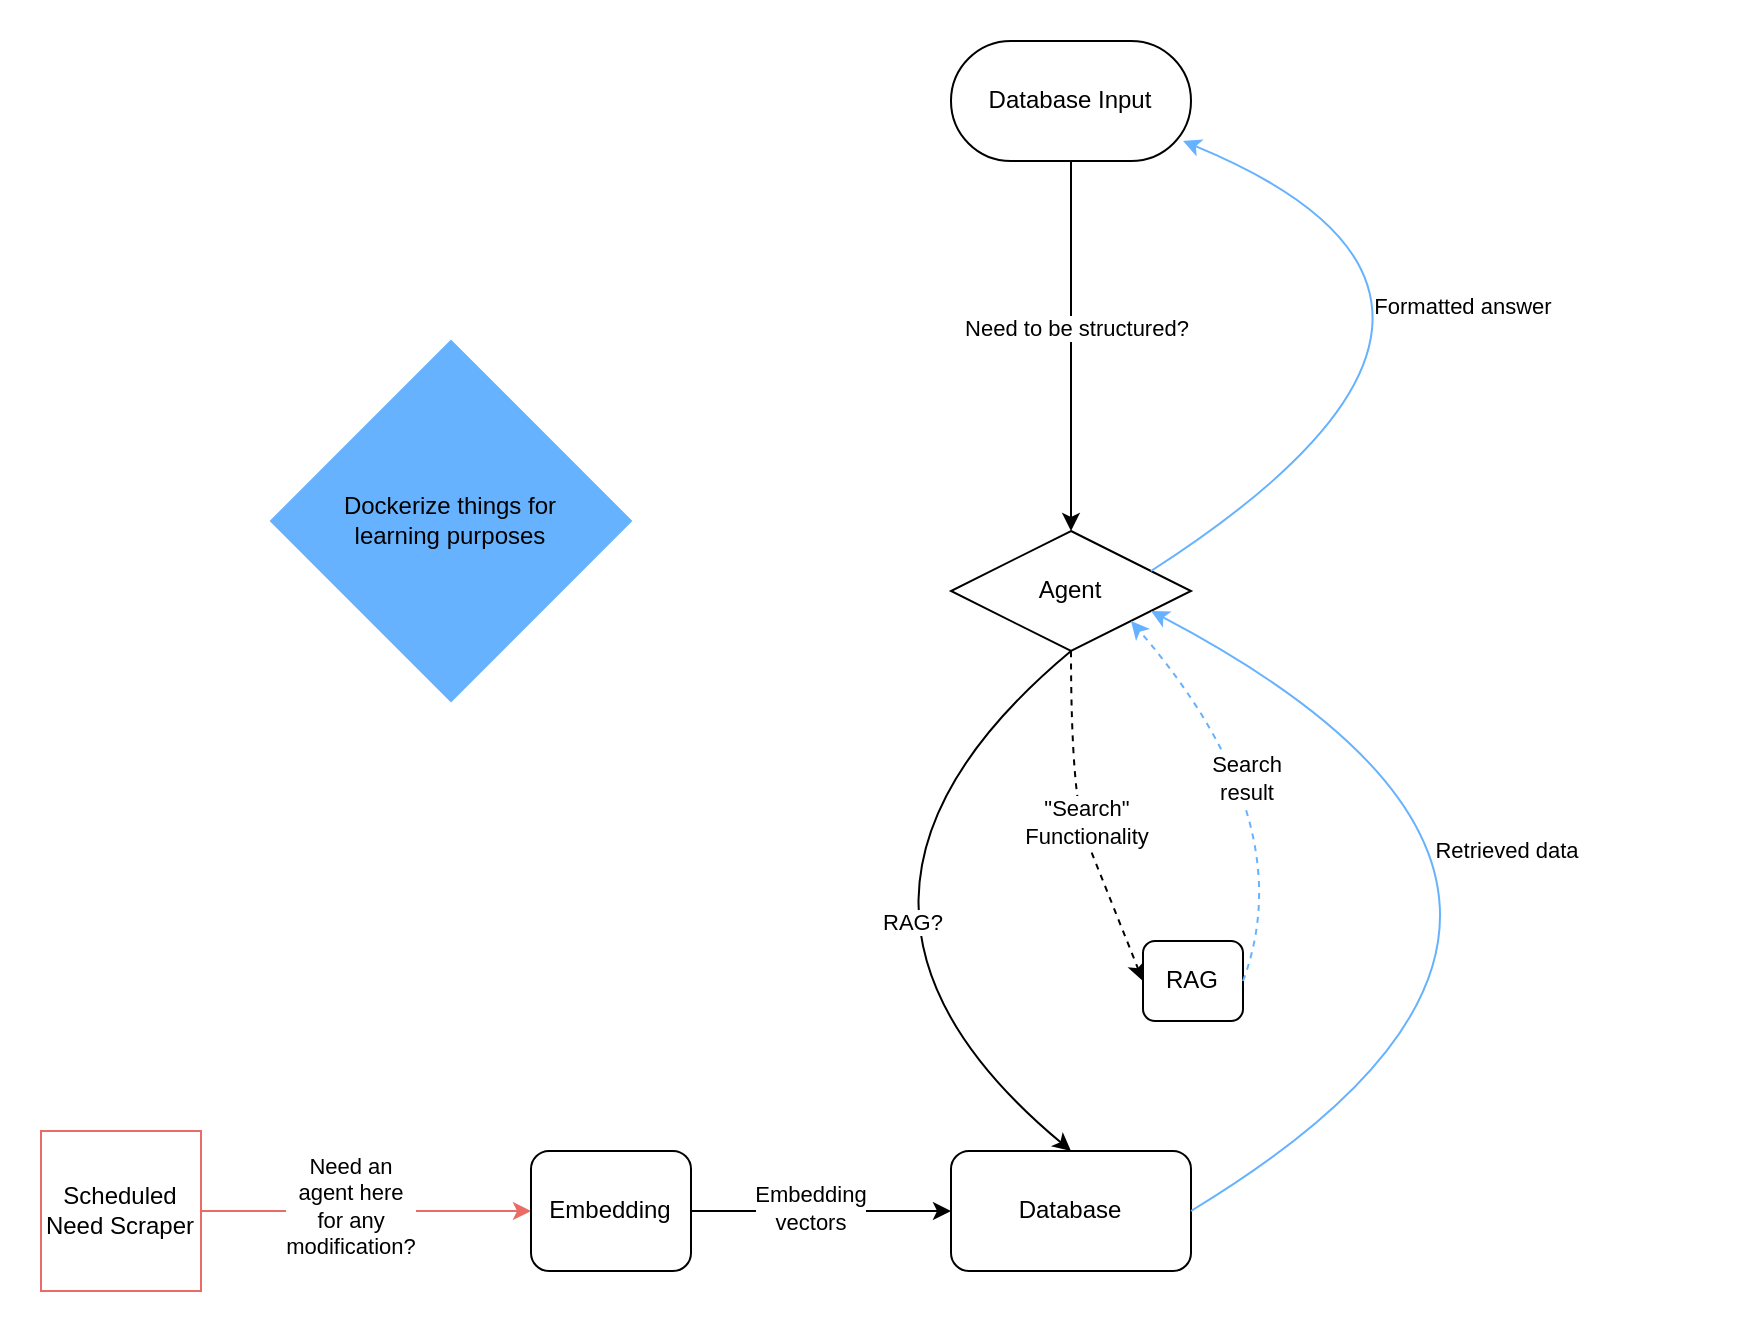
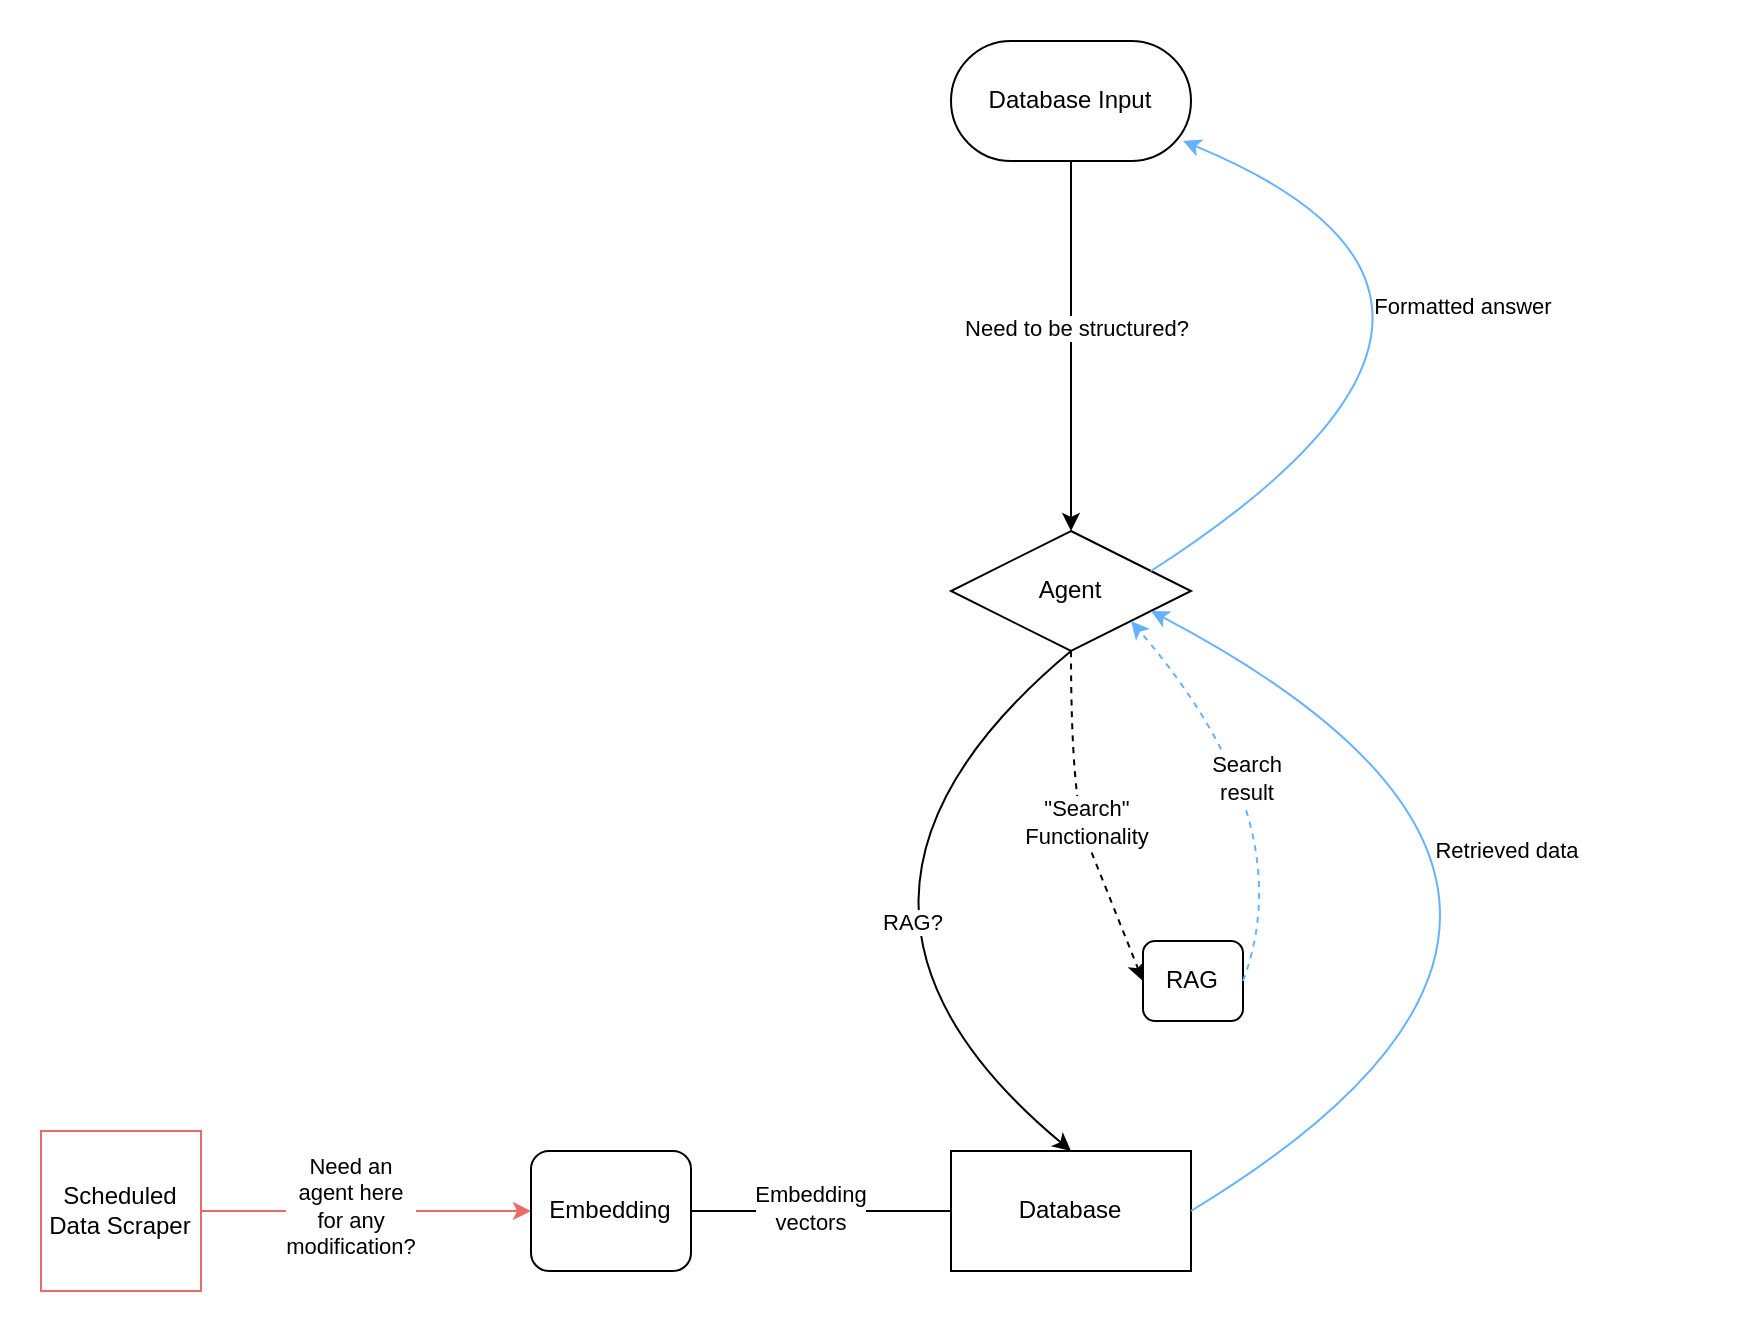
  <mxCell id="0" />
  <mxCell id="1" parent="0" />
  <mxCell id="2" value="Database Input" style="rounded=1;whiteSpace=wrap;html=1;arcSize=50;" parent="1" vertex="1"><mxGeometry x="475" width="120" height="60" as="geometry" y="20" /></mxCell>
  <mxCell id="3" value="" style="endArrow=classic;html=1;rounded=0;exitX=0.5;exitY=1;exitDx=0;exitDy=0;entryX=0.5;entryY=0;entryDx=0;entryDy=0;" edge="1" parent="1" source="2" target="5"><mxGeometry width="50" height="50" relative="1" as="geometry"><mxPoint x="531" y="80" as="sourcePoint" /><mxPoint x="535" y="110" as="targetPoint" /></mxGeometry></mxCell>
  <mxCell id="4" value="Need to be structured?" style="edgeLabel;html=1;align=center;verticalAlign=middle;resizable=0;points=[];" vertex="1" connectable="0" parent="3"><mxGeometry x="-0.107" y="2" relative="1" as="geometry"><mxPoint as="offset" /></mxGeometry></mxCell>
  <mxCell id="5" value="Agent" style="rhombus;whiteSpace=wrap;html=1;" vertex="1" parent="1"><mxGeometry x="475" y="265" width="120" height="60" as="geometry" /></mxCell>
- <mxCell id="6" value="Database" style="rounded=1;whiteSpace=wrap;html=1;" vertex="1" parent="1"><mxGeometry x="475" y="575" width="120" height="60" as="geometry" /></mxCell>
+ <mxCell id="6" value="Database" style="whiteSpace=wrap;html=1;rounded=0;" vertex="1" parent="1"><mxGeometry x="475" y="575" width="120" height="60" as="geometry" /></mxCell>
  <mxCell id="7" value="" style="curved=1;endArrow=classic;html=1;rounded=0;entryX=1;entryY=0.75;entryDx=0;entryDy=0;exitX=1;exitY=0.5;exitDx=0;exitDy=0;fillColor=#66B2FF;strokeColor=#66B2FF;" edge="1" parent="1" source="6" target="5"><mxGeometry width="50" height="50" relative="1" as="geometry"><mxPoint x="621" y="380" as="sourcePoint" /><mxPoint x="621" y="250" as="targetPoint" /><Array as="points"><mxPoint x="851" y="450" /></Array></mxGeometry></mxCell>
  <mxCell id="8" value="Retrieved data" style="edgeLabel;html=1;align=center;verticalAlign=middle;resizable=0;points=[];" vertex="1" connectable="0" parent="7"><mxGeometry x="0.302" y="23" relative="1" as="geometry"><mxPoint as="offset" /></mxGeometry></mxCell>
  <mxCell id="9" value="" style="curved=1;endArrow=classic;html=1;rounded=0;entryX=0.967;entryY=0.833;entryDx=0;entryDy=0;exitX=1;exitY=0.25;exitDx=0;exitDy=0;entryPerimeter=0;strokeColor=#66B2FF;" edge="1" parent="1" source="5" target="2"><mxGeometry width="50" height="50" relative="1" as="geometry"><mxPoint x="631" y="225" as="sourcePoint" /><mxPoint x="631" y="80" as="targetPoint" /><Array as="points"><mxPoint x="785" y="150" /></Array></mxGeometry></mxCell>
  <mxCell id="10" value="Formatted answer" style="edgeLabel;html=1;align=center;verticalAlign=middle;resizable=0;points=[];" vertex="1" connectable="0" parent="9"><mxGeometry x="0.302" y="23" relative="1" as="geometry"><mxPoint as="offset" /></mxGeometry></mxCell>
- <mxCell id="11" value="Scheduled Need Scraper" style="whiteSpace=wrap;html=1;aspect=fixed;strokeColor=#EA6B66;" vertex="1" parent="1"><mxGeometry x="20" y="565" width="80" height="80" as="geometry" /></mxCell>
+ <mxCell id="11" value="Scheduled Data Scraper" style="whiteSpace=wrap;html=1;aspect=fixed;strokeColor=#EA6B66;" vertex="1" parent="1"><mxGeometry x="20" y="565" width="80" height="80" as="geometry" /></mxCell>
  <mxCell id="12" value="" style="endArrow=classic;html=1;rounded=0;exitX=1;exitY=0.5;exitDx=0;exitDy=0;entryX=0;entryY=0.5;entryDx=0;entryDy=0;strokeColor=#EA6B66;" edge="1" parent="1" source="11" target="24"><mxGeometry width="50" height="50" relative="1" as="geometry"><mxPoint x="105" y="320" as="sourcePoint" /><mxPoint x="155" y="270" as="targetPoint" /></mxGeometry></mxCell>
  <mxCell id="13" value="Need an&lt;div&gt;agent here&lt;/div&gt;&lt;div&gt;for any&lt;/div&gt;&lt;div&gt;modification?&lt;/div&gt;" style="edgeLabel;html=1;align=center;verticalAlign=middle;resizable=0;points=[];" vertex="1" connectable="0" parent="12"><mxGeometry x="-0.1" y="3" relative="1" as="geometry"><mxPoint as="offset" /></mxGeometry></mxCell>
- <mxCell id="14" value="Dockerize things for&lt;div&gt;learning purposes&lt;/div&gt;" style="rhombus;whiteSpace=wrap;html=1;strokeColor=#66B2FF;fillColor=#66B2FF;" vertex="1" parent="1"><mxGeometry x="135" y="170" width="180" height="180" as="geometry" /></mxCell>
  <mxCell id="15" value="" style="curved=1;endArrow=classic;html=1;rounded=0;entryX=0.5;entryY=0;entryDx=0;entryDy=0;exitX=0.5;exitY=1;exitDx=0;exitDy=0;" edge="1" parent="1" source="5" target="6"><mxGeometry width="50" height="50" relative="1" as="geometry"><mxPoint x="205" y="460" as="sourcePoint" /><mxPoint x="255" y="410" as="targetPoint" /><Array as="points"><mxPoint x="385" y="450" /></Array></mxGeometry></mxCell>
  <mxCell id="16" value="RAG?" style="edgeLabel;html=1;align=center;verticalAlign=middle;resizable=0;points=[];" vertex="1" connectable="0" parent="15"><mxGeometry x="-0.24" y="42" relative="1" as="geometry"><mxPoint x="7" y="8" as="offset" /></mxGeometry></mxCell>
  <mxCell id="17" value="" style="curved=1;endArrow=classic;html=1;rounded=0;exitX=0.5;exitY=1;exitDx=0;exitDy=0;entryX=0;entryY=0.5;entryDx=0;entryDy=0;dashed=1;" edge="1" parent="1" source="5" target="19"><mxGeometry width="50" height="50" relative="1" as="geometry"><mxPoint x="545" y="335" as="sourcePoint" /><mxPoint x="591" y="470" as="targetPoint" /><Array as="points"><mxPoint x="535" y="400" /><mxPoint x="551" y="440" /></Array></mxGeometry></mxCell>
  <mxCell id="18" value="&quot;Search&quot;&lt;div&gt;Functionality&lt;/div&gt;" style="edgeLabel;html=1;align=center;verticalAlign=middle;resizable=0;points=[];" vertex="1" connectable="0" parent="17"><mxGeometry x="0.029" y="3" relative="1" as="geometry"><mxPoint as="offset" /></mxGeometry></mxCell>
  <mxCell id="19" value="RAG" style="rounded=1;whiteSpace=wrap;html=1;" vertex="1" parent="1"><mxGeometry x="571" y="470" width="50" height="40" as="geometry" /></mxCell>
  <mxCell id="20" value="" style="curved=1;endArrow=classic;html=1;rounded=0;exitX=1;exitY=0.5;exitDx=0;exitDy=0;fillColor=#66B2FF;strokeColor=#66B2FF;entryX=1;entryY=1;entryDx=0;entryDy=0;dashed=1;" edge="1" parent="1" source="19" target="5"><mxGeometry width="50" height="50" relative="1" as="geometry"><mxPoint x="605" y="615" as="sourcePoint" /><mxPoint x="621" y="380" as="targetPoint" /><Array as="points"><mxPoint x="651" y="410" /></Array></mxGeometry></mxCell>
  <mxCell id="21" value="Search&lt;div&gt;result&lt;/div&gt;" style="edgeLabel;html=1;align=center;verticalAlign=middle;resizable=0;points=[];" vertex="1" connectable="0" parent="20"><mxGeometry x="0.302" y="23" relative="1" as="geometry"><mxPoint x="25" y="6" as="offset" /></mxGeometry></mxCell>
- <mxCell id="22" style="edgeStyle=orthogonalEdgeStyle;rounded=0;orthogonalLoop=1;jettySize=auto;html=1;exitX=1;exitY=0.5;exitDx=0;exitDy=0;entryX=0;entryY=0.5;entryDx=0;entryDy=0;" edge="1" parent="1" source="24" target="6"><mxGeometry relative="1" as="geometry" /></mxCell>
+ <mxCell id="22" style="edgeStyle=orthogonalEdgeStyle;rounded=0;orthogonalLoop=1;jettySize=auto;html=1;exitX=1;exitY=0.5;exitDx=0;exitDy=0;entryX=0;entryY=0.5;entryDx=0;entryDy=0;endArrow=none;" edge="1" parent="1" source="24" target="6"><mxGeometry relative="1" as="geometry" /></mxCell>
  <mxCell id="23" value="Embedding&lt;div&gt;vectors&lt;/div&gt;" style="edgeLabel;html=1;align=center;verticalAlign=middle;resizable=0;points=[];" vertex="1" connectable="0" parent="22"><mxGeometry x="-0.097" y="2" relative="1" as="geometry"><mxPoint as="offset" /></mxGeometry></mxCell>
  <mxCell id="24" value="Embedding" style="rounded=1;whiteSpace=wrap;html=1;" vertex="1" parent="1"><mxGeometry x="265" y="575" width="80" height="60" as="geometry" /></mxCell>
